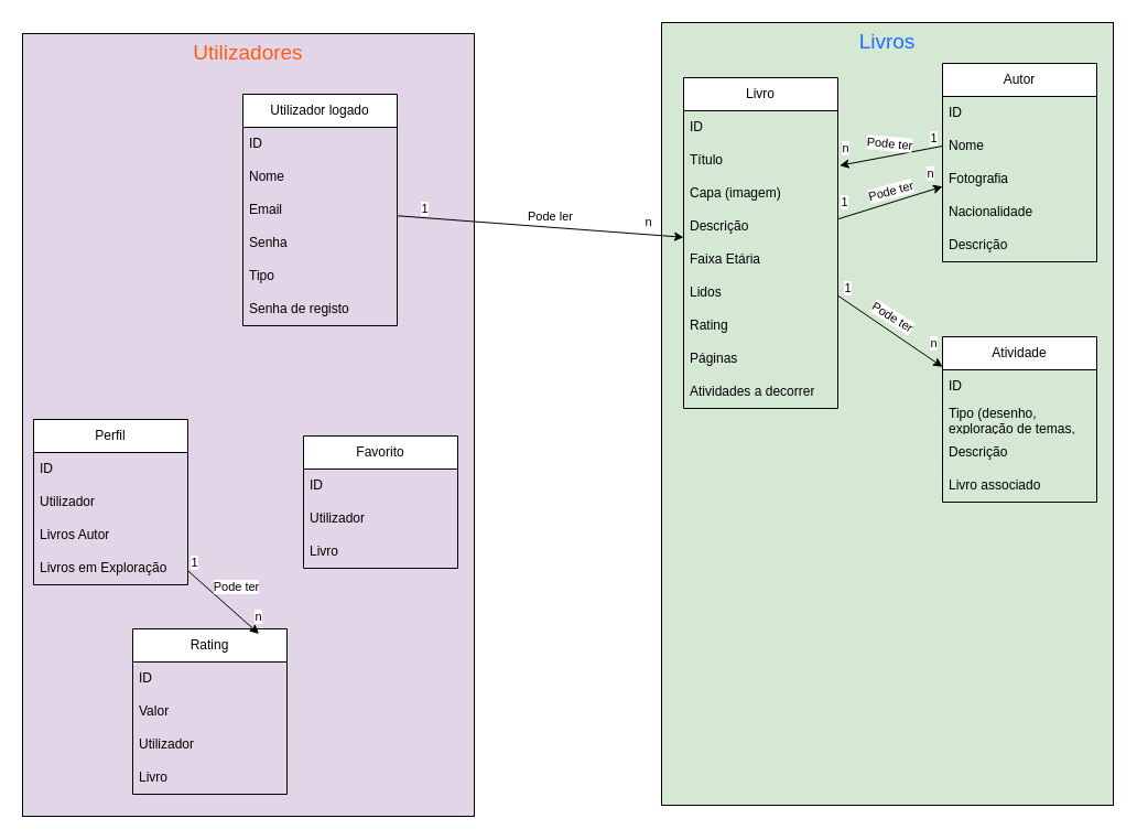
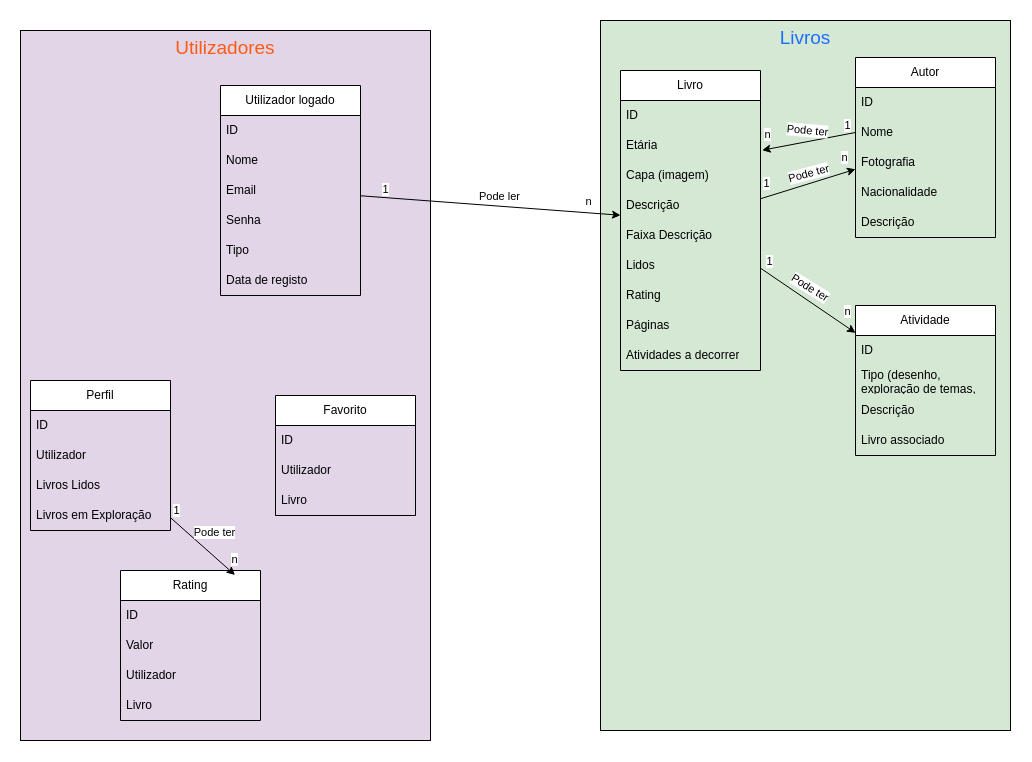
  <mxCell id="0" />
  <mxCell id="1" parent="0" />
  <mxCell id="2" value="Livros" style="rounded=0;whiteSpace=wrap;html=1;verticalAlign=top;fontSize=19;fontColor=#1C6FFF;fillColor=#d5e8d4;" vertex="1" parent="1"><mxGeometry x="600" y="20" width="410" height="710" as="geometry" /></mxCell>
  <mxCell id="3" value="Utilizadores" style="rounded=0;whiteSpace=wrap;html=1;verticalAlign=top;fontSize=19;fontColor=#FF5B14;fillColor=#e1d5e7;" vertex="1" parent="1"><mxGeometry x="20" y="30" width="410" height="710" as="geometry" /></mxCell>
  <mxCell id="4" value="Utilizador logado" style="swimlane;fontStyle=0;childLayout=stackLayout;horizontal=1;startSize=30;horizontalStack=0;resizeParent=1;resizeParentMax=0;resizeLast=0;collapsible=1;marginBottom=0;whiteSpace=wrap;html=1;" parent="1" vertex="1"><mxGeometry x="220" y="85" width="140" height="210" as="geometry" /></mxCell>
  <mxCell id="5" value="ID" style="text;strokeColor=none;fillColor=none;align=left;verticalAlign=middle;spacingLeft=4;spacingRight=4;overflow=hidden;points=[[0,0.5],[1,0.5]];portConstraint=eastwest;rotatable=0;whiteSpace=wrap;html=1;" parent="4" vertex="1"><mxGeometry y="30" width="140" height="30" as="geometry" /></mxCell>
  <mxCell id="6" value="&lt;div&gt;Nome&lt;/div&gt;" style="text;strokeColor=none;fillColor=none;align=left;verticalAlign=middle;spacingLeft=4;spacingRight=4;overflow=hidden;points=[[0,0.5],[1,0.5]];portConstraint=eastwest;rotatable=0;whiteSpace=wrap;html=1;" parent="4" vertex="1"><mxGeometry y="60" width="140" height="30" as="geometry" /></mxCell>
  <mxCell id="7" value="Email" style="text;strokeColor=none;fillColor=none;align=left;verticalAlign=middle;spacingLeft=4;spacingRight=4;overflow=hidden;points=[[0,0.5],[1,0.5]];portConstraint=eastwest;rotatable=0;whiteSpace=wrap;html=1;" parent="4" vertex="1"><mxGeometry y="90" width="140" height="30" as="geometry" /></mxCell>
  <mxCell id="8" value="Senha" style="text;strokeColor=none;fillColor=none;align=left;verticalAlign=middle;spacingLeft=4;spacingRight=4;overflow=hidden;points=[[0,0.5],[1,0.5]];portConstraint=eastwest;rotatable=0;whiteSpace=wrap;html=1;" parent="4" vertex="1"><mxGeometry y="120" width="140" height="30" as="geometry" /></mxCell>
  <mxCell id="9" value="Tipo" style="text;strokeColor=none;fillColor=none;align=left;verticalAlign=middle;spacingLeft=4;spacingRight=4;overflow=hidden;points=[[0,0.5],[1,0.5]];portConstraint=eastwest;rotatable=0;whiteSpace=wrap;html=1;" parent="4" vertex="1"><mxGeometry y="150" width="140" height="30" as="geometry" /></mxCell>
- <mxCell id="10" value="Senha de registo" style="text;strokeColor=none;fillColor=none;align=left;verticalAlign=middle;spacingLeft=4;spacingRight=4;overflow=hidden;points=[[0,0.5],[1,0.5]];portConstraint=eastwest;rotatable=0;whiteSpace=wrap;html=1;" parent="4" vertex="1"><mxGeometry y="180" width="140" height="30" as="geometry" /></mxCell>
+ <mxCell id="10" value="Data de registo" style="text;strokeColor=none;fillColor=none;align=left;verticalAlign=middle;spacingLeft=4;spacingRight=4;overflow=hidden;points=[[0,0.5],[1,0.5]];portConstraint=eastwest;rotatable=0;whiteSpace=wrap;html=1;" parent="4" vertex="1"><mxGeometry y="180" width="140" height="30" as="geometry" /></mxCell>
  <mxCell id="11" value="Livro" style="swimlane;fontStyle=0;childLayout=stackLayout;horizontal=1;startSize=30;horizontalStack=0;resizeParent=1;resizeParentMax=0;resizeLast=0;collapsible=1;marginBottom=0;whiteSpace=wrap;html=1;" parent="1" vertex="1"><mxGeometry x="620" y="70" width="140" height="300" as="geometry" /></mxCell>
  <mxCell id="12" value="ID" style="text;strokeColor=none;fillColor=none;align=left;verticalAlign=middle;spacingLeft=4;spacingRight=4;overflow=hidden;points=[[0,0.5],[1,0.5]];portConstraint=eastwest;rotatable=0;whiteSpace=wrap;html=1;" parent="11" vertex="1"><mxGeometry y="30" width="140" height="30" as="geometry" /></mxCell>
- <mxCell id="13" value="Título" style="text;strokeColor=none;fillColor=none;align=left;verticalAlign=middle;spacingLeft=4;spacingRight=4;overflow=hidden;points=[[0,0.5],[1,0.5]];portConstraint=eastwest;rotatable=0;whiteSpace=wrap;html=1;" parent="11" vertex="1"><mxGeometry y="60" width="140" height="30" as="geometry" /></mxCell>
+ <mxCell id="13" value="Etária" style="text;strokeColor=none;fillColor=none;align=left;verticalAlign=middle;spacingLeft=4;spacingRight=4;overflow=hidden;points=[[0,0.5],[1,0.5]];portConstraint=eastwest;rotatable=0;whiteSpace=wrap;html=1;" parent="11" vertex="1"><mxGeometry y="60" width="140" height="30" as="geometry" /></mxCell>
  <mxCell id="14" value="Capa (imagem)" style="text;strokeColor=none;fillColor=none;align=left;verticalAlign=middle;spacingLeft=4;spacingRight=4;overflow=hidden;points=[[0,0.5],[1,0.5]];portConstraint=eastwest;rotatable=0;whiteSpace=wrap;html=1;" parent="11" vertex="1"><mxGeometry y="90" width="140" height="30" as="geometry" /></mxCell>
  <mxCell id="15" value="Descrição" style="text;strokeColor=none;fillColor=none;align=left;verticalAlign=middle;spacingLeft=4;spacingRight=4;overflow=hidden;points=[[0,0.5],[1,0.5]];portConstraint=eastwest;rotatable=0;whiteSpace=wrap;html=1;" parent="11" vertex="1"><mxGeometry y="120" width="140" height="30" as="geometry" /></mxCell>
- <mxCell id="16" value="Faixa Etária" style="text;strokeColor=none;fillColor=none;align=left;verticalAlign=middle;spacingLeft=4;spacingRight=4;overflow=hidden;points=[[0,0.5],[1,0.5]];portConstraint=eastwest;rotatable=0;whiteSpace=wrap;html=1;" parent="11" vertex="1"><mxGeometry y="150" width="140" height="30" as="geometry" /></mxCell>
+ <mxCell id="16" value="Faixa Descrição" style="text;strokeColor=none;fillColor=none;align=left;verticalAlign=middle;spacingLeft=4;spacingRight=4;overflow=hidden;points=[[0,0.5],[1,0.5]];portConstraint=eastwest;rotatable=0;whiteSpace=wrap;html=1;" parent="11" vertex="1"><mxGeometry y="150" width="140" height="30" as="geometry" /></mxCell>
  <mxCell id="17" value="Lidos" style="text;strokeColor=none;fillColor=none;align=left;verticalAlign=middle;spacingLeft=4;spacingRight=4;overflow=hidden;points=[[0,0.5],[1,0.5]];portConstraint=eastwest;rotatable=0;whiteSpace=wrap;html=1;" parent="11" vertex="1"><mxGeometry y="180" width="140" height="30" as="geometry" /></mxCell>
  <mxCell id="18" value="Rating" style="text;strokeColor=none;fillColor=none;align=left;verticalAlign=middle;spacingLeft=4;spacingRight=4;overflow=hidden;points=[[0,0.5],[1,0.5]];portConstraint=eastwest;rotatable=0;whiteSpace=wrap;html=1;" parent="11" vertex="1"><mxGeometry y="210" width="140" height="30" as="geometry" /></mxCell>
  <mxCell id="19" value="Páginas " style="text;strokeColor=none;fillColor=none;align=left;verticalAlign=middle;spacingLeft=4;spacingRight=4;overflow=hidden;points=[[0,0.5],[1,0.5]];portConstraint=eastwest;rotatable=0;whiteSpace=wrap;html=1;" parent="11" vertex="1"><mxGeometry y="240" width="140" height="30" as="geometry" /></mxCell>
  <mxCell id="20" value="Atividades a decorrer" style="text;strokeColor=none;fillColor=none;align=left;verticalAlign=middle;spacingLeft=4;spacingRight=4;overflow=hidden;points=[[0,0.5],[1,0.5]];portConstraint=eastwest;rotatable=0;whiteSpace=wrap;html=1;" parent="11" vertex="1"><mxGeometry y="270" width="140" height="30" as="geometry" /></mxCell>
  <mxCell id="21" value="Autor" style="swimlane;fontStyle=0;childLayout=stackLayout;horizontal=1;startSize=30;horizontalStack=0;resizeParent=1;resizeParentMax=0;resizeLast=0;collapsible=1;marginBottom=0;whiteSpace=wrap;html=1;" parent="1" vertex="1"><mxGeometry x="855" y="57" width="140" height="180" as="geometry" /></mxCell>
  <mxCell id="22" value="ID" style="text;strokeColor=none;fillColor=none;align=left;verticalAlign=middle;spacingLeft=4;spacingRight=4;overflow=hidden;points=[[0,0.5],[1,0.5]];portConstraint=eastwest;rotatable=0;whiteSpace=wrap;html=1;" parent="21" vertex="1"><mxGeometry y="30" width="140" height="30" as="geometry" /></mxCell>
  <mxCell id="23" value="&lt;div&gt;Nome&lt;/div&gt;" style="text;strokeColor=none;fillColor=none;align=left;verticalAlign=middle;spacingLeft=4;spacingRight=4;overflow=hidden;points=[[0,0.5],[1,0.5]];portConstraint=eastwest;rotatable=0;whiteSpace=wrap;html=1;" parent="21" vertex="1"><mxGeometry y="60" width="140" height="30" as="geometry" /></mxCell>
  <mxCell id="24" value="Fotografia" style="text;strokeColor=none;fillColor=none;align=left;verticalAlign=middle;spacingLeft=4;spacingRight=4;overflow=hidden;points=[[0,0.5],[1,0.5]];portConstraint=eastwest;rotatable=0;whiteSpace=wrap;html=1;" parent="21" vertex="1"><mxGeometry y="90" width="140" height="30" as="geometry" /></mxCell>
  <mxCell id="25" value="Nacionalidade" style="text;strokeColor=none;fillColor=none;align=left;verticalAlign=middle;spacingLeft=4;spacingRight=4;overflow=hidden;points=[[0,0.5],[1,0.5]];portConstraint=eastwest;rotatable=0;whiteSpace=wrap;html=1;" parent="21" vertex="1"><mxGeometry y="120" width="140" height="30" as="geometry" /></mxCell>
  <mxCell id="26" value="Descrição" style="text;strokeColor=none;fillColor=none;align=left;verticalAlign=middle;spacingLeft=4;spacingRight=4;overflow=hidden;points=[[0,0.5],[1,0.5]];portConstraint=eastwest;rotatable=0;whiteSpace=wrap;html=1;" parent="21" vertex="1"><mxGeometry y="150" width="140" height="30" as="geometry" /></mxCell>
  <mxCell id="27" value="Atividade" style="swimlane;fontStyle=0;childLayout=stackLayout;horizontal=1;startSize=30;horizontalStack=0;resizeParent=1;resizeParentMax=0;resizeLast=0;collapsible=1;marginBottom=0;whiteSpace=wrap;html=1;" parent="1" vertex="1"><mxGeometry x="855" y="305" width="140" height="150" as="geometry" /></mxCell>
  <mxCell id="28" value="ID" style="text;strokeColor=none;fillColor=none;align=left;verticalAlign=middle;spacingLeft=4;spacingRight=4;overflow=hidden;points=[[0,0.5],[1,0.5]];portConstraint=eastwest;rotatable=0;whiteSpace=wrap;html=1;" parent="27" vertex="1"><mxGeometry y="30" width="140" height="30" as="geometry" /></mxCell>
  <mxCell id="29" value="Tipo (desenho, exploração de temas, quiz)" style="text;strokeColor=none;fillColor=none;align=left;verticalAlign=middle;spacingLeft=4;spacingRight=4;overflow=hidden;points=[[0,0.5],[1,0.5]];portConstraint=eastwest;rotatable=0;whiteSpace=wrap;html=1;" parent="27" vertex="1"><mxGeometry y="60" width="140" height="30" as="geometry" /></mxCell>
  <mxCell id="30" value="Descrição" style="text;strokeColor=none;fillColor=none;align=left;verticalAlign=middle;spacingLeft=4;spacingRight=4;overflow=hidden;points=[[0,0.5],[1,0.5]];portConstraint=eastwest;rotatable=0;whiteSpace=wrap;html=1;" parent="27" vertex="1"><mxGeometry y="90" width="140" height="30" as="geometry" /></mxCell>
  <mxCell id="31" value="Livro associado" style="text;strokeColor=none;fillColor=none;align=left;verticalAlign=middle;spacingLeft=4;spacingRight=4;overflow=hidden;points=[[0,0.5],[1,0.5]];portConstraint=eastwest;rotatable=0;whiteSpace=wrap;html=1;" parent="27" vertex="1"><mxGeometry y="120" width="140" height="30" as="geometry" /></mxCell>
  <mxCell id="32" value="Perfil" style="swimlane;fontStyle=0;childLayout=stackLayout;horizontal=1;startSize=30;horizontalStack=0;resizeParent=1;resizeParentMax=0;resizeLast=0;collapsible=1;marginBottom=0;whiteSpace=wrap;html=1;" parent="1" vertex="1"><mxGeometry x="30" y="380" width="140" height="150" as="geometry" /></mxCell>
  <mxCell id="33" value="ID" style="text;strokeColor=none;fillColor=none;align=left;verticalAlign=middle;spacingLeft=4;spacingRight=4;overflow=hidden;points=[[0,0.5],[1,0.5]];portConstraint=eastwest;rotatable=0;whiteSpace=wrap;html=1;" parent="32" vertex="1"><mxGeometry y="30" width="140" height="30" as="geometry" /></mxCell>
  <mxCell id="34" value="Utilizador" style="text;strokeColor=none;fillColor=none;align=left;verticalAlign=middle;spacingLeft=4;spacingRight=4;overflow=hidden;points=[[0,0.5],[1,0.5]];portConstraint=eastwest;rotatable=0;whiteSpace=wrap;html=1;" parent="32" vertex="1"><mxGeometry y="60" width="140" height="30" as="geometry" /></mxCell>
- <mxCell id="35" value="Livros Autor" style="text;strokeColor=none;fillColor=none;align=left;verticalAlign=middle;spacingLeft=4;spacingRight=4;overflow=hidden;points=[[0,0.5],[1,0.5]];portConstraint=eastwest;rotatable=0;whiteSpace=wrap;html=1;" parent="32" vertex="1"><mxGeometry y="90" width="140" height="30" as="geometry" /></mxCell>
+ <mxCell id="35" value="Livros Lidos" style="text;strokeColor=none;fillColor=none;align=left;verticalAlign=middle;spacingLeft=4;spacingRight=4;overflow=hidden;points=[[0,0.5],[1,0.5]];portConstraint=eastwest;rotatable=0;whiteSpace=wrap;html=1;" parent="32" vertex="1"><mxGeometry y="90" width="140" height="30" as="geometry" /></mxCell>
  <mxCell id="36" value="&lt;div&gt;Livros em Exploração&lt;/div&gt;" style="text;strokeColor=none;fillColor=none;align=left;verticalAlign=middle;spacingLeft=4;spacingRight=4;overflow=hidden;points=[[0,0.5],[1,0.5]];portConstraint=eastwest;rotatable=0;whiteSpace=wrap;html=1;" parent="32" vertex="1"><mxGeometry y="120" width="140" height="30" as="geometry" /></mxCell>
  <mxCell id="37" value="Rating" style="swimlane;fontStyle=0;childLayout=stackLayout;horizontal=1;startSize=30;horizontalStack=0;resizeParent=1;resizeParentMax=0;resizeLast=0;collapsible=1;marginBottom=0;whiteSpace=wrap;html=1;" parent="1" vertex="1"><mxGeometry x="120" y="570" width="140" height="150" as="geometry" /></mxCell>
  <mxCell id="38" value="ID" style="text;strokeColor=none;fillColor=none;align=left;verticalAlign=middle;spacingLeft=4;spacingRight=4;overflow=hidden;points=[[0,0.5],[1,0.5]];portConstraint=eastwest;rotatable=0;whiteSpace=wrap;html=1;" parent="37" vertex="1"><mxGeometry y="30" width="140" height="30" as="geometry" /></mxCell>
  <mxCell id="39" value="Valor" style="text;strokeColor=none;fillColor=none;align=left;verticalAlign=middle;spacingLeft=4;spacingRight=4;overflow=hidden;points=[[0,0.5],[1,0.5]];portConstraint=eastwest;rotatable=0;whiteSpace=wrap;html=1;" parent="37" vertex="1"><mxGeometry y="60" width="140" height="30" as="geometry" /></mxCell>
  <mxCell id="40" value="Utilizador" style="text;strokeColor=none;fillColor=none;align=left;verticalAlign=middle;spacingLeft=4;spacingRight=4;overflow=hidden;points=[[0,0.5],[1,0.5]];portConstraint=eastwest;rotatable=0;whiteSpace=wrap;html=1;" parent="37" vertex="1"><mxGeometry y="90" width="140" height="30" as="geometry" /></mxCell>
  <mxCell id="41" value="Livro" style="text;strokeColor=none;fillColor=none;align=left;verticalAlign=middle;spacingLeft=4;spacingRight=4;overflow=hidden;points=[[0,0.5],[1,0.5]];portConstraint=eastwest;rotatable=0;whiteSpace=wrap;html=1;" parent="37" vertex="1"><mxGeometry y="120" width="140" height="30" as="geometry" /></mxCell>
  <mxCell id="42" value="" style="endArrow=classic;html=1;rounded=0;" parent="1" source="4" target="11" edge="1"><mxGeometry width="50" height="50" relative="1" as="geometry"><mxPoint x="420" y="330" as="sourcePoint" /><mxPoint x="470" y="280" as="targetPoint" /></mxGeometry></mxCell>
  <mxCell id="43" value="Pode ler" style="edgeLabel;html=1;align=center;verticalAlign=middle;resizable=0;points=[];" parent="42" vertex="1" connectable="0"><mxGeometry x="0.095" y="-1" relative="1" as="geometry"><mxPoint x="-4" y="-11" as="offset" /></mxGeometry></mxCell>
  <mxCell id="44" value="1" style="edgeLabel;html=1;align=center;verticalAlign=middle;resizable=0;points=[];" parent="42" vertex="1" connectable="0"><mxGeometry x="-0.733" y="2" relative="1" as="geometry"><mxPoint x="-11" y="-7" as="offset" /></mxGeometry></mxCell>
  <mxCell id="45" value="n" style="edgeLabel;html=1;align=center;verticalAlign=middle;resizable=0;points=[];" parent="42" vertex="1" connectable="0"><mxGeometry x="0.677" relative="1" as="geometry"><mxPoint x="9" y="-11" as="offset" /></mxGeometry></mxCell>
  <mxCell id="46" value="Favorito" style="swimlane;fontStyle=0;childLayout=stackLayout;horizontal=1;startSize=30;horizontalStack=0;resizeParent=1;resizeParentMax=0;resizeLast=0;collapsible=1;marginBottom=0;whiteSpace=wrap;html=1;" parent="1" vertex="1"><mxGeometry x="275" y="395" width="140" height="120" as="geometry" /></mxCell>
  <mxCell id="47" value="ID" style="text;strokeColor=none;fillColor=none;align=left;verticalAlign=middle;spacingLeft=4;spacingRight=4;overflow=hidden;points=[[0,0.5],[1,0.5]];portConstraint=eastwest;rotatable=0;whiteSpace=wrap;html=1;" parent="46" vertex="1"><mxGeometry y="30" width="140" height="30" as="geometry" /></mxCell>
  <mxCell id="48" value="Utilizador" style="text;strokeColor=none;fillColor=none;align=left;verticalAlign=middle;spacingLeft=4;spacingRight=4;overflow=hidden;points=[[0,0.5],[1,0.5]];portConstraint=eastwest;rotatable=0;whiteSpace=wrap;html=1;" parent="46" vertex="1"><mxGeometry y="60" width="140" height="30" as="geometry" /></mxCell>
  <mxCell id="49" value="Livro" style="text;strokeColor=none;fillColor=none;align=left;verticalAlign=middle;spacingLeft=4;spacingRight=4;overflow=hidden;points=[[0,0.5],[1,0.5]];portConstraint=eastwest;rotatable=0;whiteSpace=wrap;html=1;" parent="46" vertex="1"><mxGeometry y="90" width="140" height="30" as="geometry" /></mxCell>
  <mxCell id="50" value="" style="endArrow=classic;html=1;rounded=0;" parent="1" source="11" target="21" edge="1"><mxGeometry width="50" height="50" relative="1" as="geometry"><mxPoint x="650" y="120" as="sourcePoint" /><mxPoint x="775" y="120" as="targetPoint" /></mxGeometry></mxCell>
  <mxCell id="51" value="Pode ter" style="edgeLabel;html=1;align=center;verticalAlign=middle;resizable=0;points=[];rotation=-15;" parent="50" vertex="1" connectable="0"><mxGeometry x="0.095" y="-1" relative="1" as="geometry"><mxPoint x="-4" y="-11" as="offset" /></mxGeometry></mxCell>
  <mxCell id="52" value="1" style="edgeLabel;html=1;align=center;verticalAlign=middle;resizable=0;points=[];" parent="50" vertex="1" connectable="0"><mxGeometry x="-0.733" y="2" relative="1" as="geometry"><mxPoint x="-6" y="-10" as="offset" /></mxGeometry></mxCell>
  <mxCell id="53" value="n" style="edgeLabel;html=1;align=center;verticalAlign=middle;resizable=0;points=[];" parent="50" vertex="1" connectable="0"><mxGeometry x="0.677" relative="1" as="geometry"><mxPoint x="4" y="-17" as="offset" /></mxGeometry></mxCell>
  <mxCell id="54" value="" style="endArrow=classic;html=1;rounded=0;" parent="1" source="11" target="27" edge="1"><mxGeometry width="50" height="50" relative="1" as="geometry"><mxPoint x="615" y="200" as="sourcePoint" /><mxPoint x="740" y="200" as="targetPoint" /></mxGeometry></mxCell>
  <mxCell id="55" value="Pode ter" style="edgeLabel;html=1;align=center;verticalAlign=middle;resizable=0;points=[];rotation=32;" parent="54" vertex="1" connectable="0"><mxGeometry x="0.095" y="-1" relative="1" as="geometry"><mxPoint x="-2" y="-18" as="offset" /></mxGeometry></mxCell>
  <mxCell id="56" value="1" style="edgeLabel;html=1;align=center;verticalAlign=middle;resizable=0;points=[];" parent="54" vertex="1" connectable="0"><mxGeometry x="-0.733" y="2" relative="1" as="geometry"><mxPoint x="-5" y="-14" as="offset" /></mxGeometry></mxCell>
  <mxCell id="57" value="n" style="edgeLabel;html=1;align=center;verticalAlign=middle;resizable=0;points=[];" parent="54" vertex="1" connectable="0"><mxGeometry x="0.677" relative="1" as="geometry"><mxPoint x="7" y="-11" as="offset" /></mxGeometry></mxCell>
  <mxCell id="58" value="" style="endArrow=classic;html=1;rounded=0;exitX=0;exitY=0.5;exitDx=0;exitDy=0;entryX=1.012;entryY=0.657;entryDx=0;entryDy=0;entryPerimeter=0;" parent="1" source="23" target="13" edge="1"><mxGeometry width="50" height="50" relative="1" as="geometry"><mxPoint x="700" y="108.787" as="sourcePoint" /><mxPoint x="605" y="130.213" as="targetPoint" /></mxGeometry></mxCell>
  <mxCell id="59" value="Pode ter" style="edgeLabel;html=1;align=center;verticalAlign=middle;resizable=0;points=[];rotation=5;" parent="58" vertex="1" connectable="0"><mxGeometry x="0.095" y="-1" relative="1" as="geometry"><mxPoint x="3" y="-11" as="offset" /></mxGeometry></mxCell>
  <mxCell id="60" value="1" style="edgeLabel;html=1;align=center;verticalAlign=middle;resizable=0;points=[];" parent="58" vertex="1" connectable="0"><mxGeometry x="-0.733" y="2" relative="1" as="geometry"><mxPoint x="4" y="-12" as="offset" /></mxGeometry></mxCell>
  <mxCell id="61" value="n" style="edgeLabel;html=1;align=center;verticalAlign=middle;resizable=0;points=[];" parent="58" vertex="1" connectable="0"><mxGeometry x="0.677" relative="1" as="geometry"><mxPoint x="-10" y="-13" as="offset" /></mxGeometry></mxCell>
  <mxCell id="62" value="" style="endArrow=classic;html=1;rounded=0;entryX=0.818;entryY=0.03;entryDx=0;entryDy=0;entryPerimeter=0;" parent="1" source="32" target="37" edge="1"><mxGeometry width="50" height="50" relative="1" as="geometry"><mxPoint x="180" y="465" as="sourcePoint" /><mxPoint x="305" y="465" as="targetPoint" /></mxGeometry></mxCell>
  <mxCell id="63" value="Pode ter" style="edgeLabel;html=1;align=center;verticalAlign=middle;resizable=0;points=[];" parent="62" vertex="1" connectable="0"><mxGeometry x="0.095" y="-1" relative="1" as="geometry"><mxPoint x="9" y="-18" as="offset" /></mxGeometry></mxCell>
  <mxCell id="64" value="1" style="edgeLabel;html=1;align=center;verticalAlign=middle;resizable=0;points=[];" parent="62" vertex="1" connectable="0"><mxGeometry x="-0.733" y="2" relative="1" as="geometry"><mxPoint x="-5" y="-14" as="offset" /></mxGeometry></mxCell>
  <mxCell id="65" value="n" style="edgeLabel;html=1;align=center;verticalAlign=middle;resizable=0;points=[];" parent="62" vertex="1" connectable="0"><mxGeometry x="0.677" relative="1" as="geometry"><mxPoint x="10" y="-7" as="offset" /></mxGeometry></mxCell>
